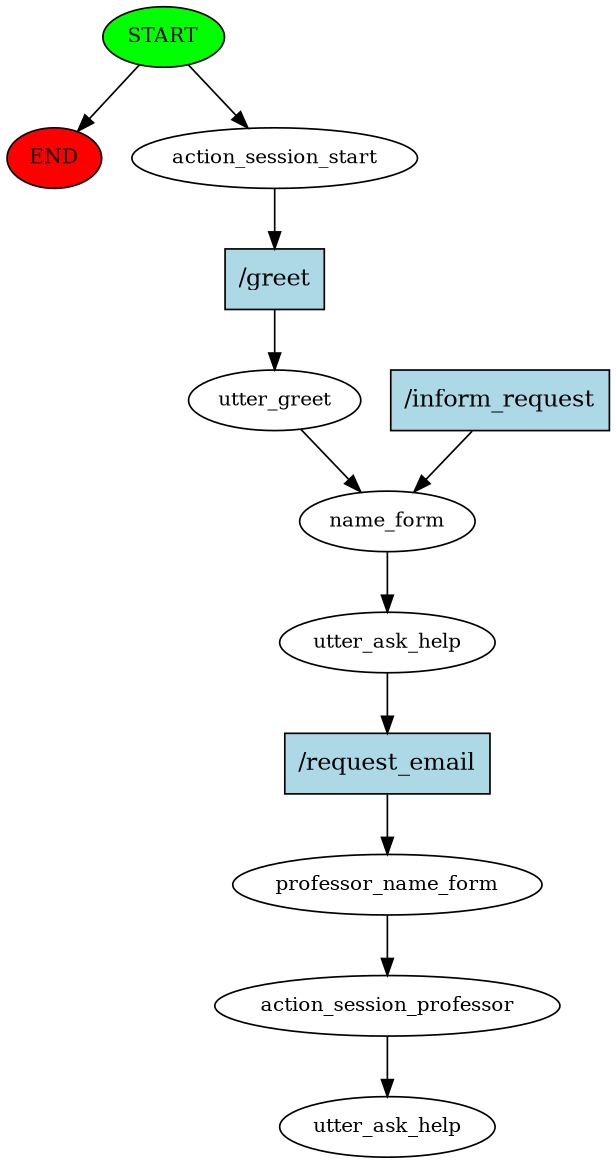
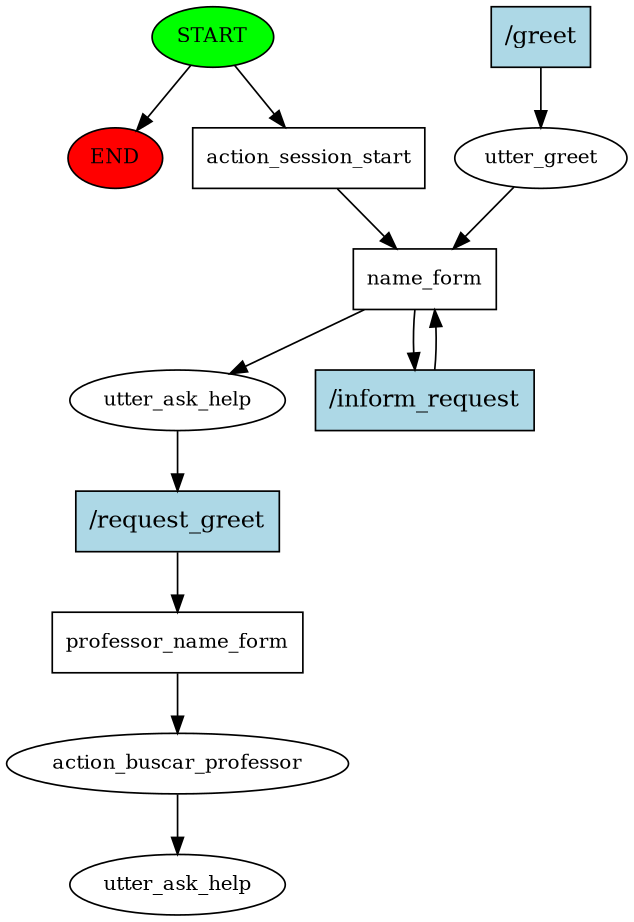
  digraph {
    node [fontsize=12]
    n1 [fillcolor=green label=START style=filled]
    n2 [fillcolor=red label=END style=filled]
-   n3 [label=action_session_start]
+   n3 [label=action_session_start shape=box]
    n4 [fillcolor=lightblue label="/greet" shape=rect style=filled fontsize=""]
    n5 [label=utter_greet]
-   n6 [label=name_form]
+   n6 [label=name_form shape=box]
    n7 [label=utter_ask_help]
    n8 [fillcolor=lightblue label="/inform_request" shape=rect style=filled fontsize=""]
-   n9 [fillcolor=lightblue label="/request_email" shape=rect style=filled fontsize=""]
-   n10 [label=professor_name_form]
-   n11 [label=action_session_professor]
+   n9 [fillcolor=lightblue label="/request_greet" shape=rect style=filled fontsize=""]
+   n10 [label=professor_name_form shape=box]
+   n11 [label=action_buscar_professor]
    n12 [label=utter_ask_help]
    n1 -> n2
    n1 -> n3
-   n3 -> n4
+   n3 -> n6
    n4 -> n5
    n5 -> n6
    n6 -> n7
+   n6 -> n8
    n7 -> n9
    n8 -> n6
    n9 -> n10
    n10 -> n11
    n11 -> n12
  }
